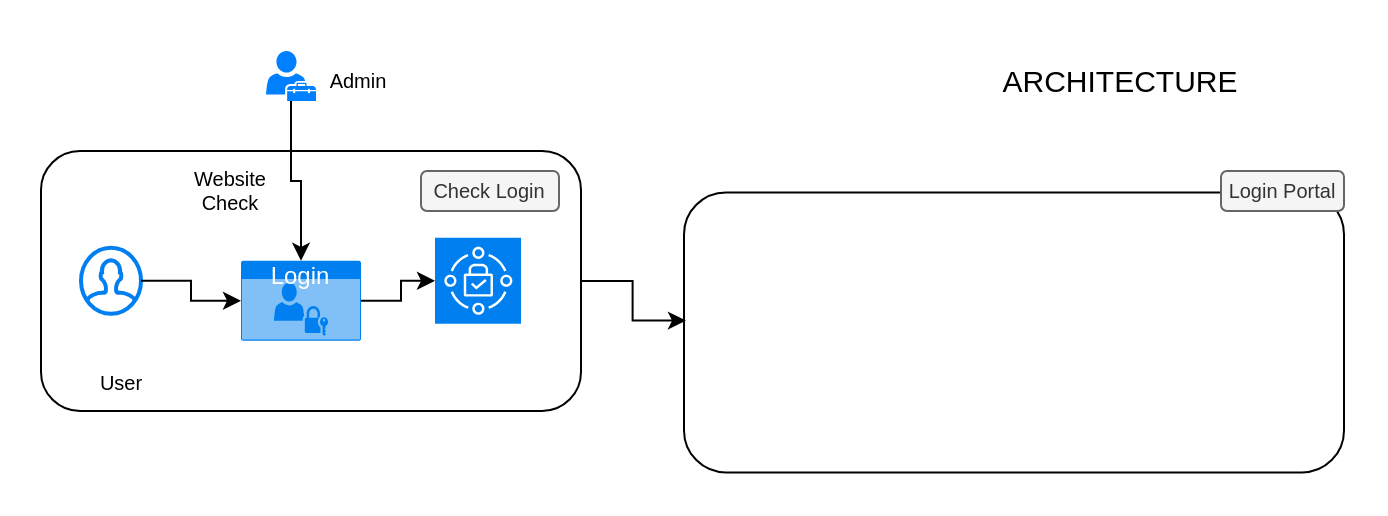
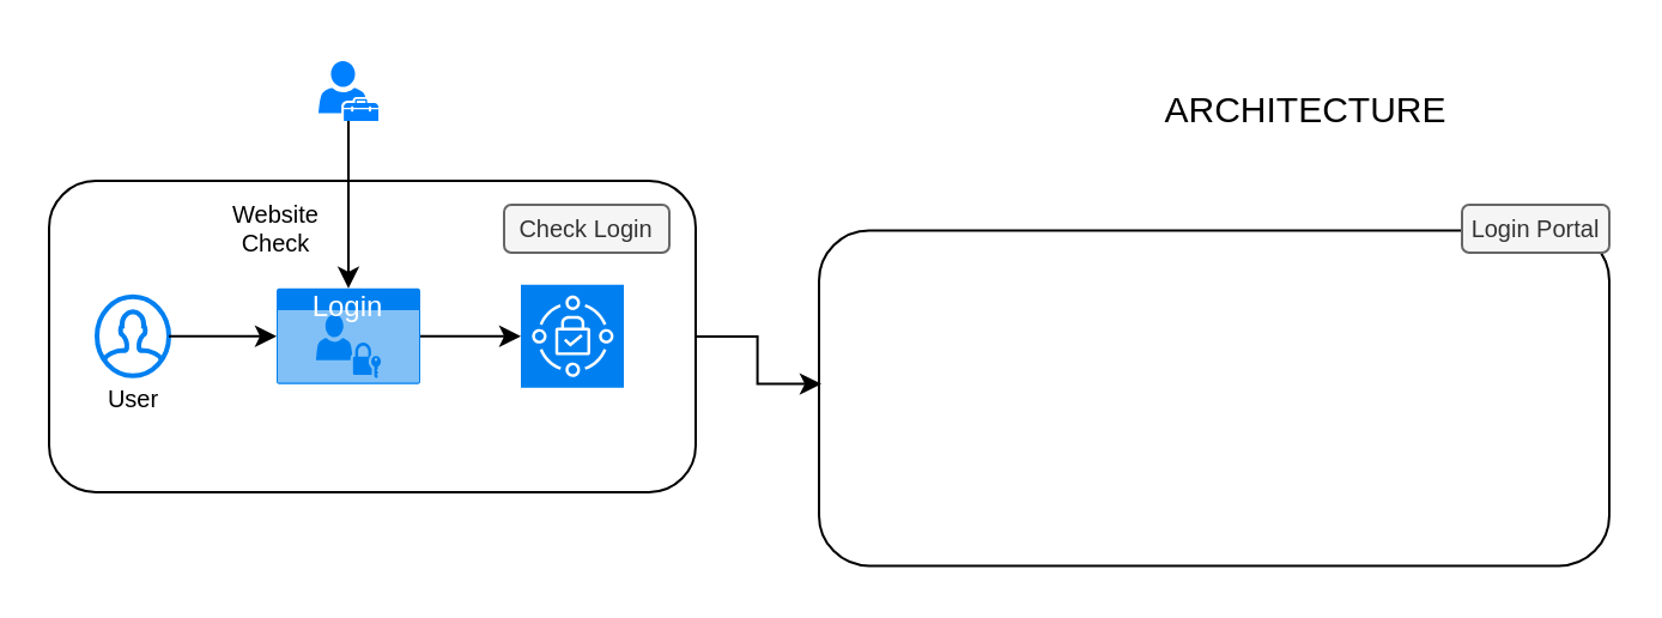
  <mxCell id="0" />
  <mxCell id="1" parent="0" />
  <mxCell id="2" value="" style="rounded=1;whiteSpace=wrap;html=1;" vertex="1" parent="1"><mxGeometry x="20" y="75" width="270" height="130" as="geometry" /></mxCell>
  <mxCell id="3" value="" style="html=1;verticalLabelPosition=bottom;align=center;labelBackgroundColor=#ffffff;verticalAlign=top;strokeWidth=2;strokeColor=#0080F0;shadow=0;dashed=0;shape=mxgraph.ios7.icons.user;" vertex="1" parent="1"><mxGeometry x="40" y="123.37" width="30" height="33" as="geometry" /></mxCell>
  <mxCell id="4" style="edgeStyle=orthogonalEdgeStyle;rounded=0;orthogonalLoop=1;jettySize=auto;html=1;" edge="1" parent="1" source="5" target="6"><mxGeometry relative="1" as="geometry" /></mxCell>
- <mxCell id="5" value="Login" style="html=1;whiteSpace=wrap;strokeColor=none;fillColor=#0080f0;labelPosition=center;verticalLabelPosition=middle;verticalAlign=top;align=center;fontSize=12;outlineConnect=0;spacingTop=-6;fontColor=#FFFFFF;sketch=0;shape=mxgraph.sitemap.login;" vertex="1" parent="1"><mxGeometry x="120" y="129.88" width="60" height="40" as="geometry" /></mxCell>
+ <mxCell id="5" value="Login" style="html=1;whiteSpace=wrap;strokeColor=none;fillColor=#0080f0;labelPosition=center;verticalLabelPosition=middle;verticalAlign=top;align=center;fontSize=12;outlineConnect=0;spacingTop=-6;fontColor=#FFFFFF;sketch=0;shape=mxgraph.sitemap.login;" vertex="1" parent="1"><mxGeometry x="115" y="119.88" width="60" height="40" as="geometry" /></mxCell>
  <mxCell id="6" value="" style="sketch=0;points=[[0,0,0],[0.25,0,0],[0.5,0,0],[0.75,0,0],[1,0,0],[0,1,0],[0.25,1,0],[0.5,1,0],[0.75,1,0],[1,1,0],[0,0.25,0],[0,0.5,0],[0,0.75,0],[1,0.25,0],[1,0.5,0],[1,0.75,0]];outlineConnect=0;fontColor=#232F3E;fillColor=#0080f0;strokeColor=#ffffff;dashed=0;verticalLabelPosition=bottom;verticalAlign=top;align=center;html=1;fontSize=12;fontStyle=0;aspect=fixed;shape=mxgraph.aws4.resourceIcon;resIcon=mxgraph.aws4.verified_access;" vertex="1" parent="1"><mxGeometry x="217" y="118.38" width="43" height="43" as="geometry" /></mxCell>
- <mxCell id="7" value="User" style="text;html=1;strokeColor=none;fillColor=none;align=center;verticalAlign=middle;whiteSpace=wrap;rounded=0;fontSize=10;" vertex="1" parent="1"><mxGeometry x="47.5" y="181.37" width="25" height="18.63" as="geometry" /></mxCell>
+ <mxCell id="7" value="User" style="text;html=1;strokeColor=none;fillColor=none;align=center;verticalAlign=middle;whiteSpace=wrap;rounded=0;fontSize=10;" vertex="1" parent="1"><mxGeometry x="42.5" y="156.37" width="25" height="18.63" as="geometry" /></mxCell>
  <mxCell id="8" style="edgeStyle=orthogonalEdgeStyle;rounded=0;orthogonalLoop=1;jettySize=auto;html=1;" edge="1" parent="1" source="9" target="5"><mxGeometry relative="1" as="geometry" /></mxCell>
  <mxCell id="9" value="" style="sketch=0;pointerEvents=1;shadow=0;dashed=0;html=1;strokeColor=none;fillColor=#0080ff;labelPosition=center;verticalLabelPosition=bottom;verticalAlign=top;outlineConnect=0;align=center;shape=mxgraph.office.users.tenant_admin;" vertex="1" parent="1"><mxGeometry x="132.5" y="25" width="25" height="25" as="geometry" /></mxCell>
  <mxCell id="10" value="" style="rounded=1;whiteSpace=wrap;html=1;" vertex="1" parent="1"><mxGeometry x="341.5" y="95.69" width="330" height="140" as="geometry" /></mxCell>
- <mxCell id="11" value="Admin" style="text;html=1;strokeColor=none;fillColor=none;align=center;verticalAlign=middle;whiteSpace=wrap;rounded=0;fontSize=10;" vertex="1" parent="1"><mxGeometry x="157.5" y="30" width="41.5" height="20" as="geometry" /></mxCell>
  <mxCell id="12" value="Website Check" style="text;html=1;strokeColor=none;fillColor=none;align=center;verticalAlign=middle;whiteSpace=wrap;rounded=0;fontSize=10;" vertex="1" parent="1"><mxGeometry x="90" y="85" width="50" height="20" as="geometry" /></mxCell>
  <mxCell id="13" style="edgeStyle=orthogonalEdgeStyle;rounded=0;orthogonalLoop=1;jettySize=auto;html=1;entryX=0;entryY=0.5;entryDx=0;entryDy=0;entryPerimeter=0;" edge="1" parent="1" source="3" target="5"><mxGeometry relative="1" as="geometry" /></mxCell>
  <mxCell id="14" value="Check Login" style="text;html=1;strokeColor=#666666;fillColor=#f5f5f5;align=center;verticalAlign=middle;whiteSpace=wrap;rounded=1;fontSize=10;fontColor=#333333;" vertex="1" parent="1"><mxGeometry x="210" y="85" width="69" height="20" as="geometry" /></mxCell>
  <mxCell id="15" style="edgeStyle=orthogonalEdgeStyle;rounded=0;orthogonalLoop=1;jettySize=auto;html=1;entryX=0.003;entryY=0.458;entryDx=0;entryDy=0;entryPerimeter=0;" edge="1" parent="1" source="2" target="10"><mxGeometry relative="1" as="geometry" /></mxCell>
  <mxCell id="16" value="Login Portal" style="text;html=1;strokeColor=#666666;fillColor=#f5f5f5;align=center;verticalAlign=middle;whiteSpace=wrap;rounded=1;fontSize=10;fontColor=#333333;" vertex="1" parent="1"><mxGeometry x="610" y="85" width="61.5" height="20" as="geometry" /></mxCell>
- <mxCell id="17" value="ARCHITECTURE" style="text;html=1;strokeColor=none;fillColor=none;align=center;verticalAlign=middle;whiteSpace=wrap;rounded=0;fontSize=15;" vertex="1" parent="1"><mxGeometry x="490" y="20" width="140" height="40" as="geometry" /></mxCell>
+ <mxCell id="17" value="ARCHITECTURE" style="text;html=1;strokeColor=none;fillColor=none;align=center;verticalAlign=middle;whiteSpace=wrap;rounded=0;fontSize=15;" vertex="1" parent="1"><mxGeometry x="475" y="25" width="140" height="40" as="geometry" /></mxCell>
